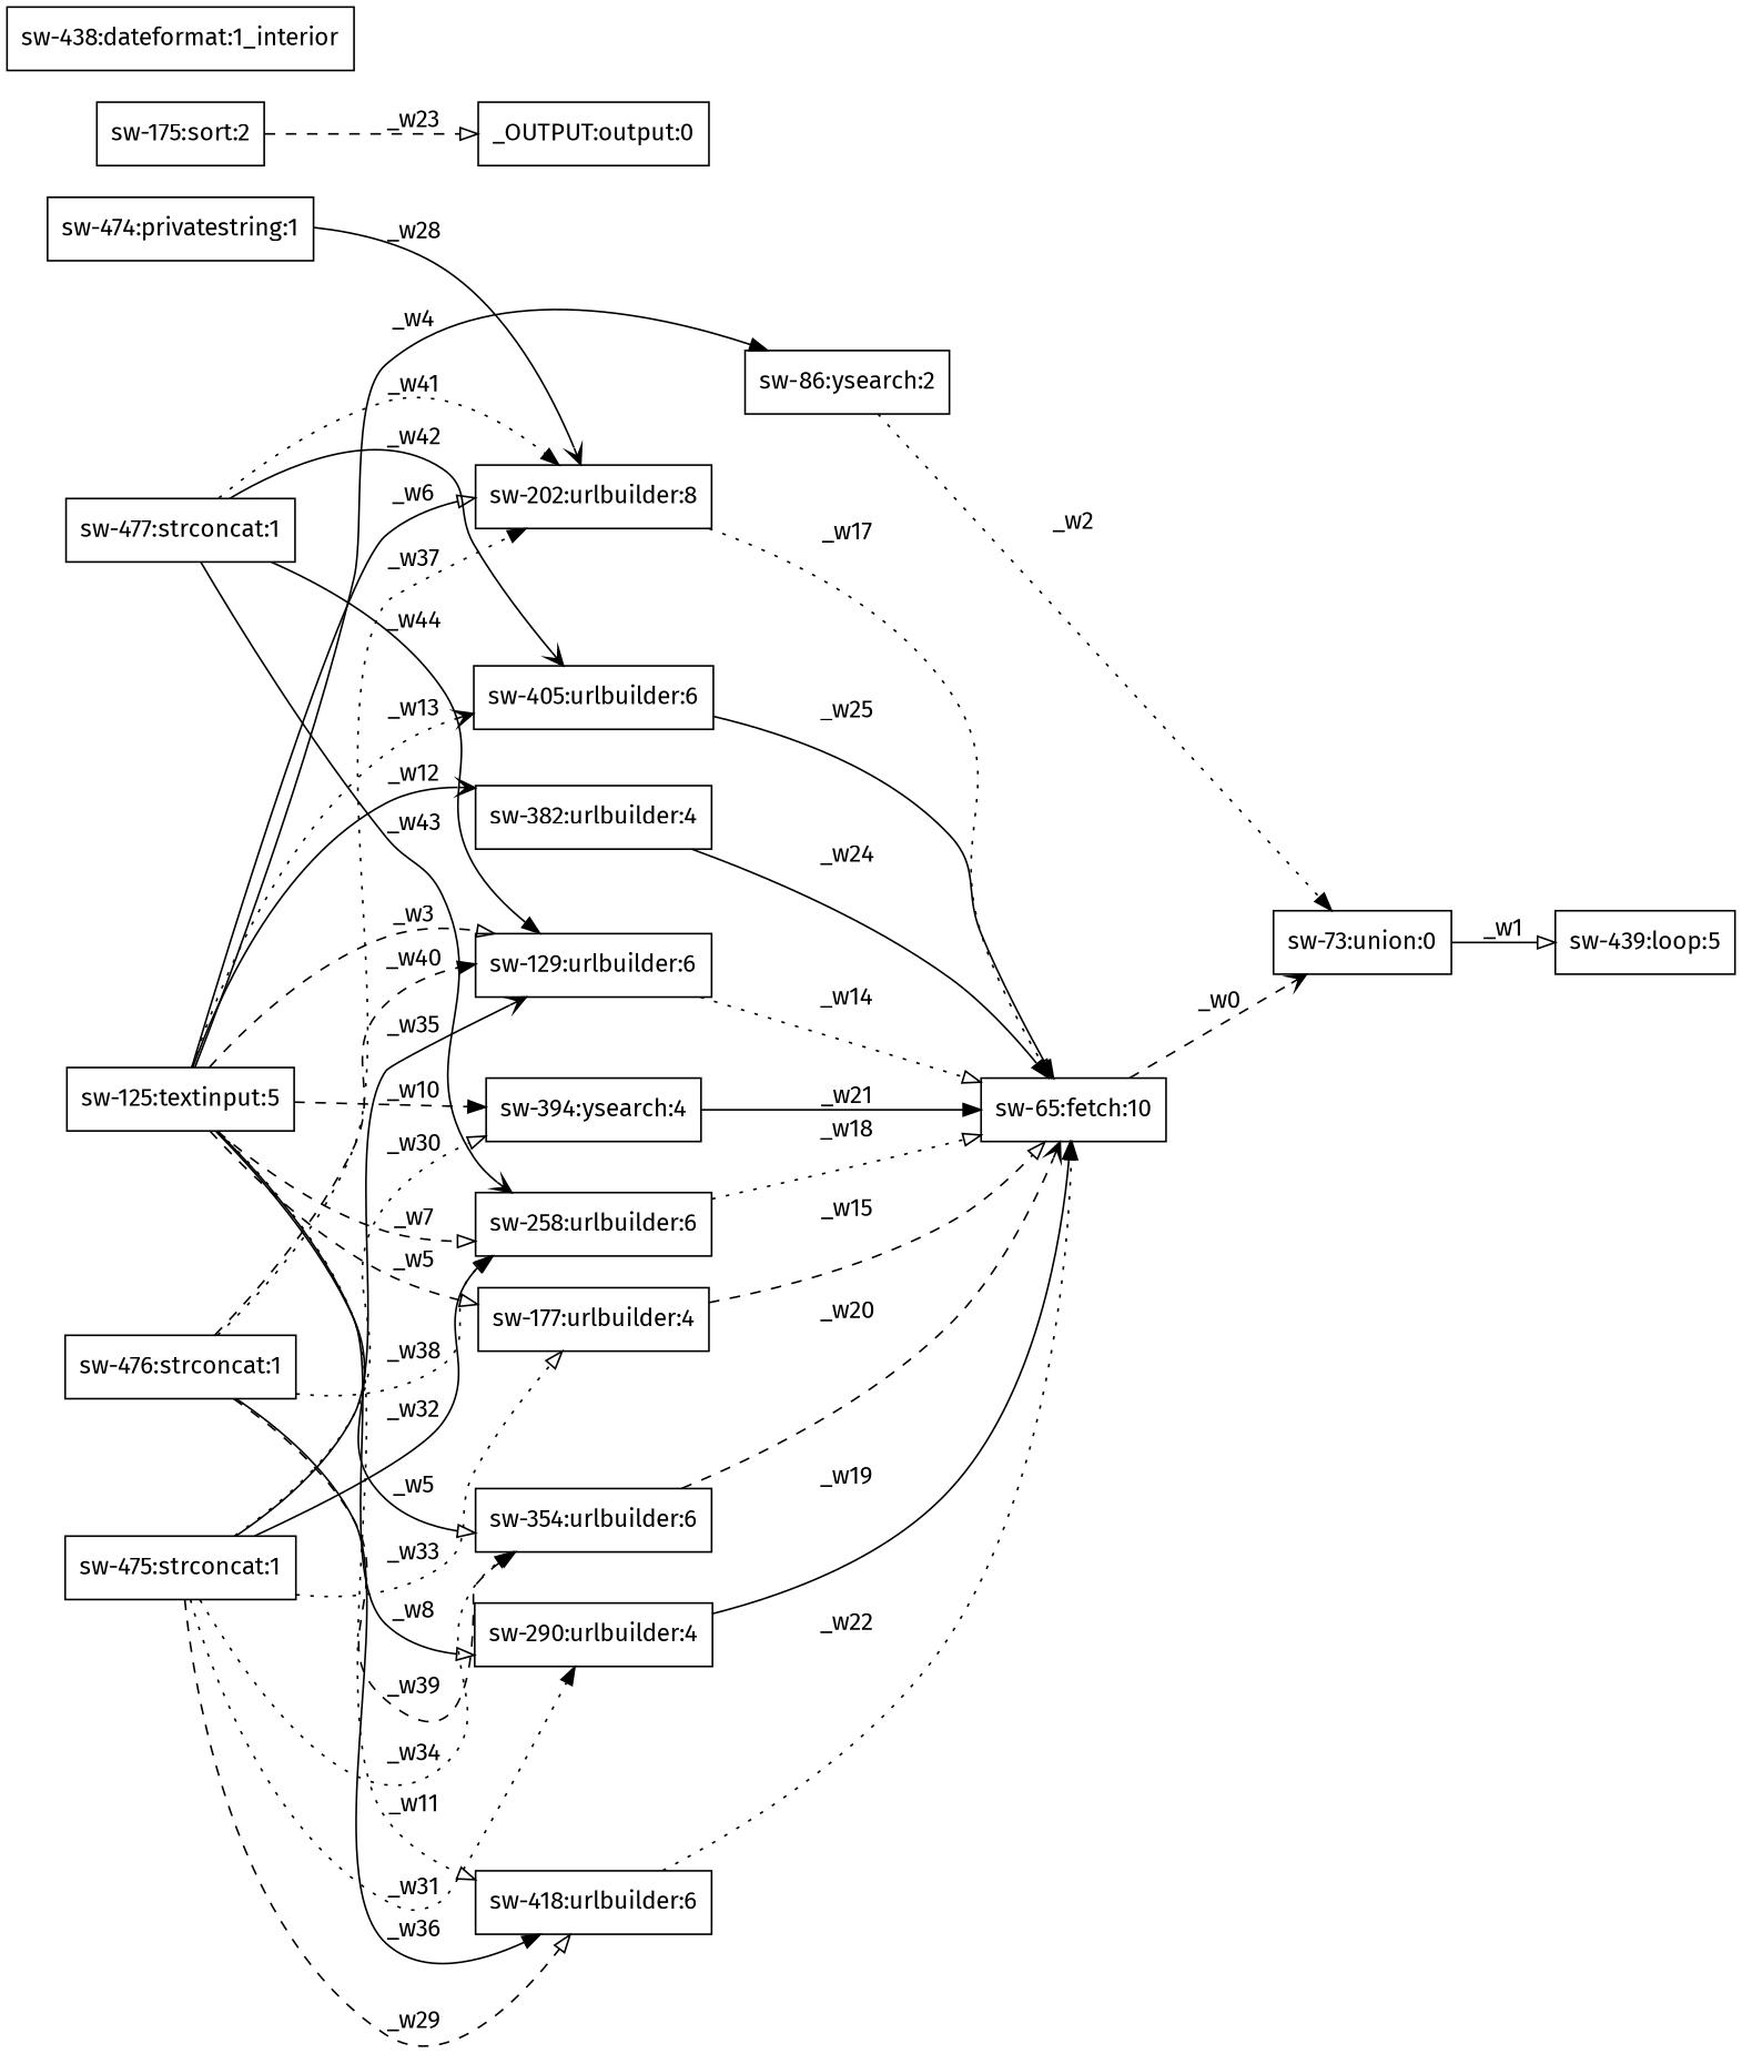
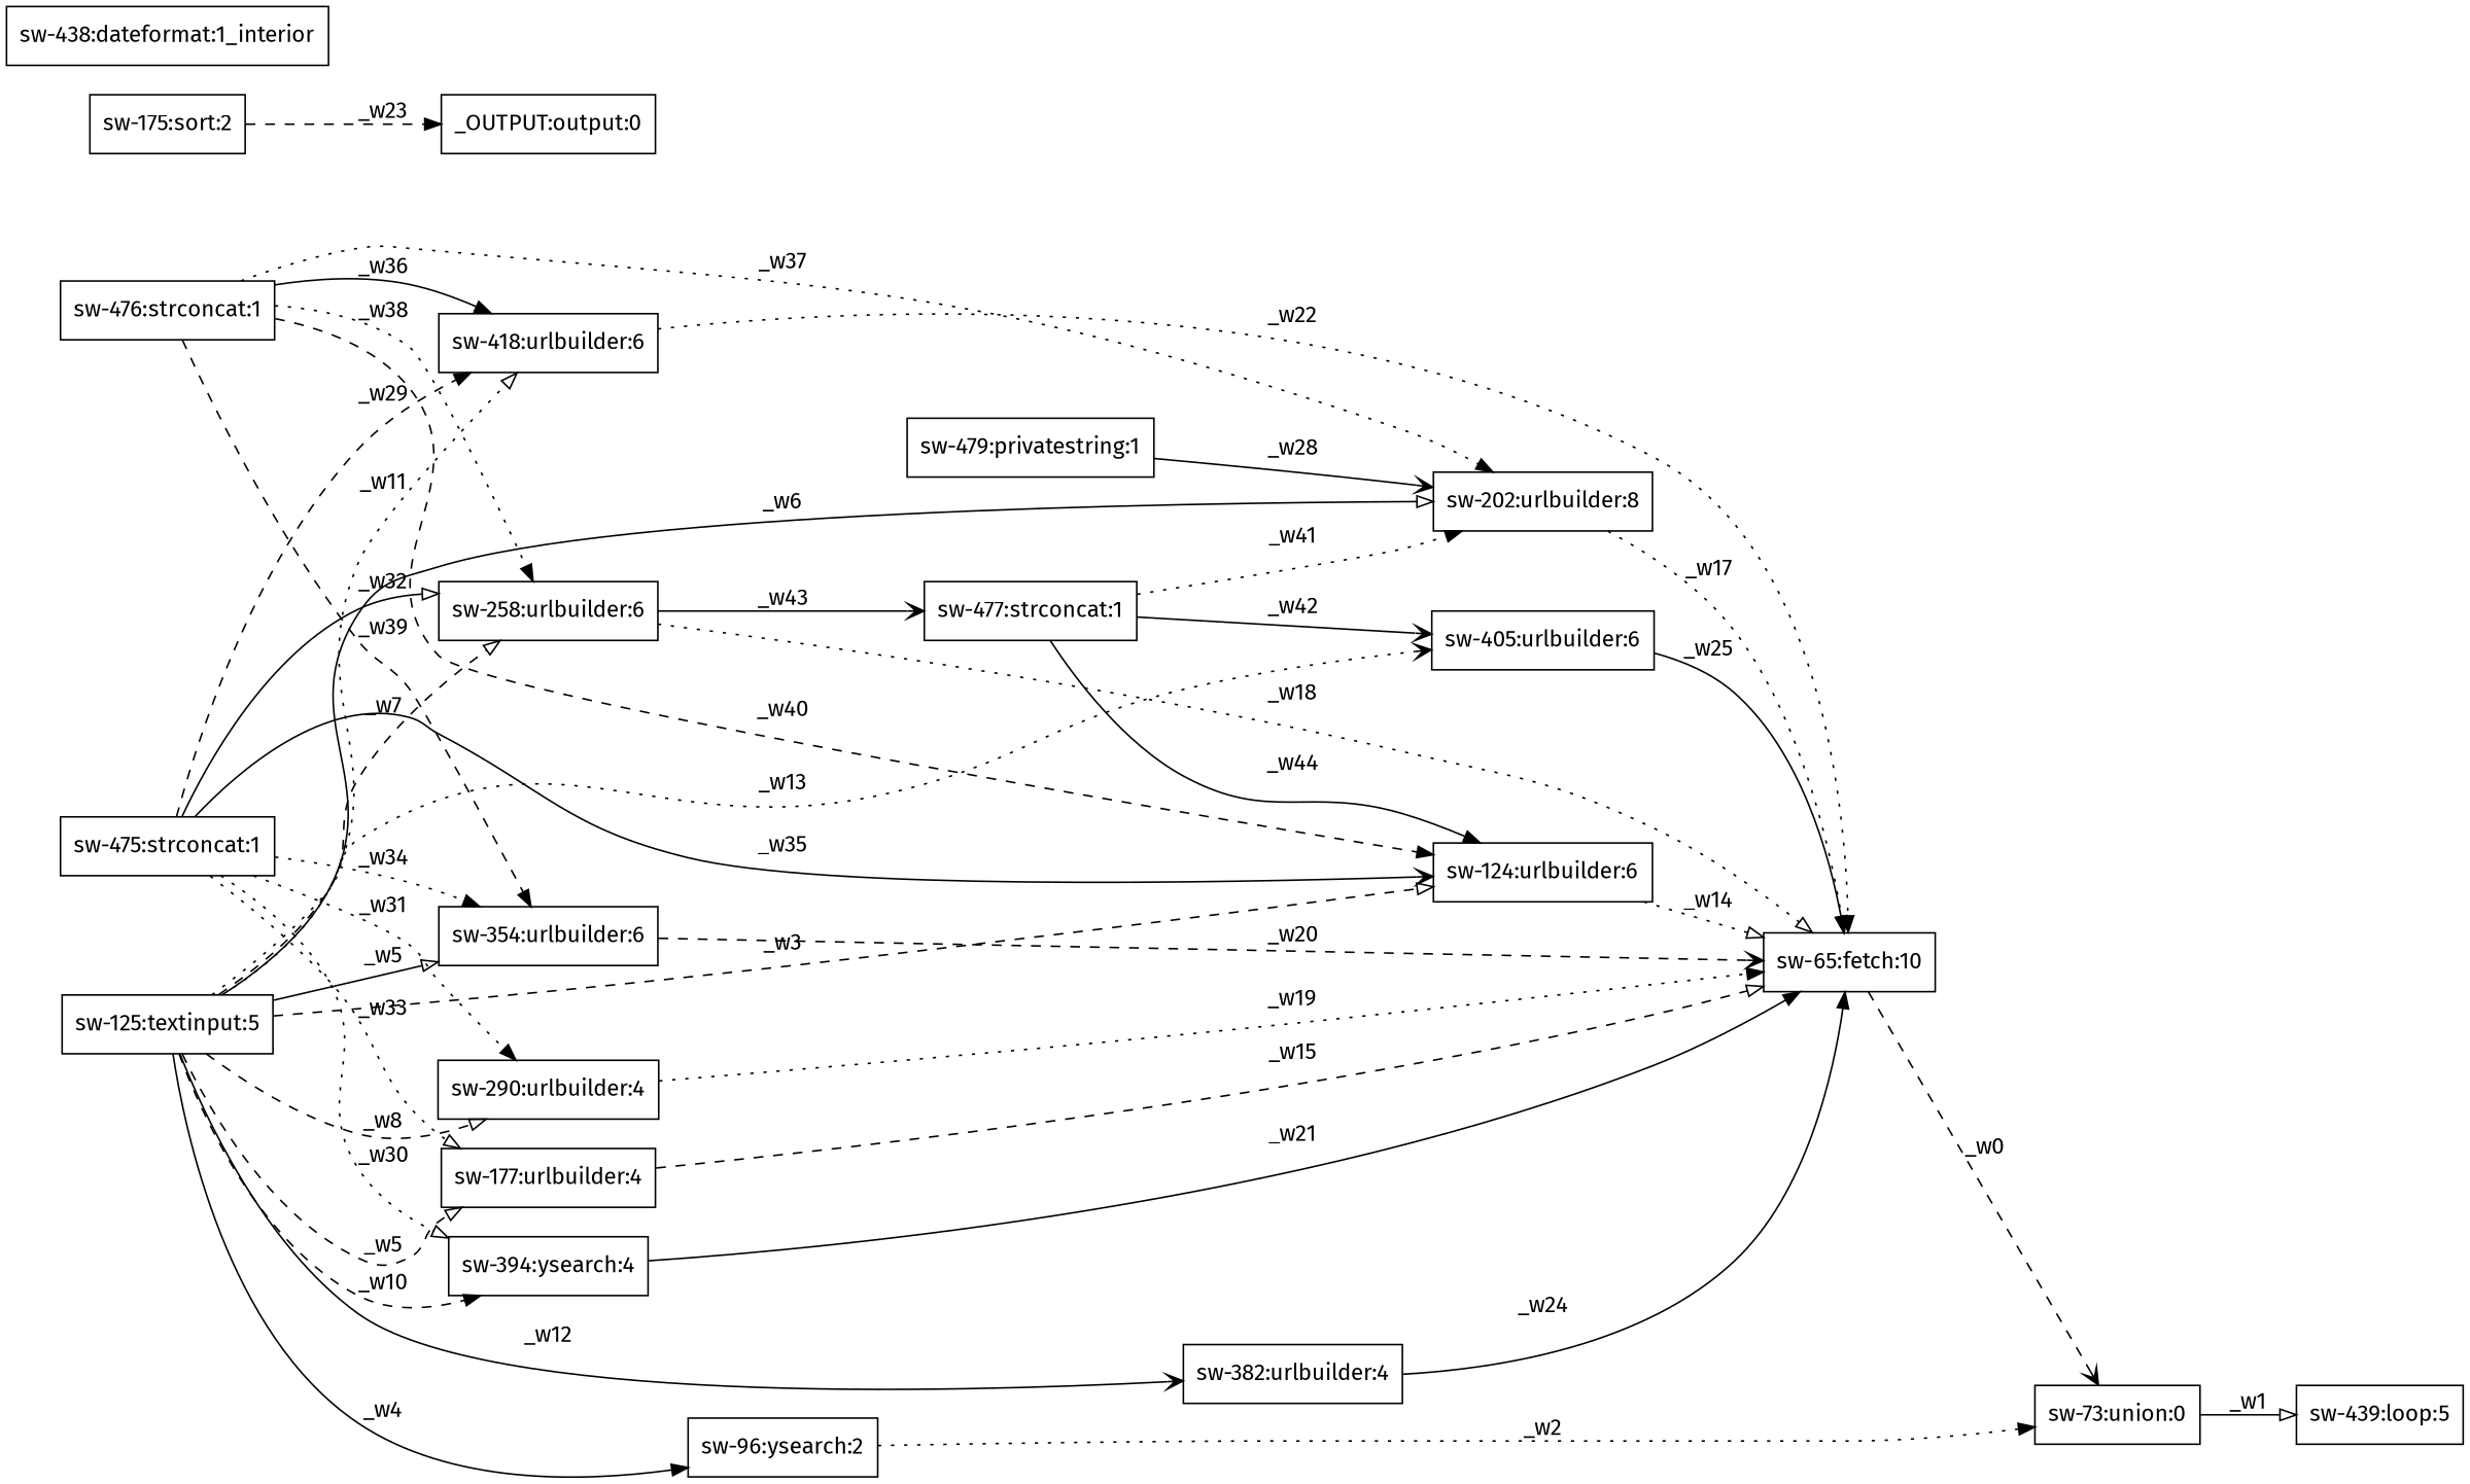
  digraph {
    fontname="Fira Sans"
    rankdir=LR
    node [fontname="Fira Sans" shape=box]
    edge [arrowhead=normal fontname="Fira Sans" style=solid]
-   n1 [label="sw-86:ysearch:2"]
+   n1 [label="sw-96:ysearch:2"]
    n2 [label="sw-73:union:0"]
    n3 [label="sw-439:loop:5"]
    n4 [label="sw-418:urlbuilder:6"]
    n5 [label="sw-65:fetch:10"]
    n6 [label="_OUTPUT:output:0"]
    n7 [label="sw-476:strconcat:1"]
    n8 [label="sw-202:urlbuilder:8"]
    n9 [label="sw-258:urlbuilder:6"]
    n10 [label="sw-354:urlbuilder:6"]
-   n11 [label="sw-129:urlbuilder:6"]
+   n11 [label="sw-124:urlbuilder:6"]
    n12 [label="sw-175:sort:2"]
    n13 [label="sw-475:strconcat:1"]
    n14 [label="sw-394:ysearch:4"]
    n15 [label="sw-290:urlbuilder:4"]
    n16 [label="sw-177:urlbuilder:4"]
    n17 [label="sw-438:dateformat:1_interior"]
    n18 [label="sw-382:urlbuilder:4"]
    n19 [label="sw-405:urlbuilder:6"]
    n20 [label="sw-125:textinput:5"]
    n21 [label="sw-477:strconcat:1"]
-   n22 [label="sw-474:privatestring:1"]
+   n22 [label="sw-479:privatestring:1"]
    n1 -> n2 [label=_w2 style=dotted]
    n2 -> n3 [arrowhead=onormal label=_w1]
    n4 -> n5 [label=_w22 style=dotted]
    n5 -> n2 [arrowhead=vee label=_w0 style=dashed]
    n7 -> n4 [label=_w36]
    n7 -> n8 [label=_w37 style=dotted]
    n7 -> n9 [label=_w38 style=dotted]
    n7 -> n10 [label=_w39 style=dashed]
    n7 -> n11 [label=_w40 style=dashed]
    n8 -> n5 [arrowhead=onormal label=_w17 style=dotted]
    n9 -> n5 [arrowhead=onormal label=_w18 style=dotted]
    n10 -> n5 [arrowhead=vee label=_w20 style=dashed]
    n11 -> n5 [arrowhead=onormal label=_w14 style=dotted]
-   n12 -> n6 [arrowhead=onormal label=_w23 style=dashed]
-   n13 -> n4 [arrowhead=onormal label=_w29 style=dashed]
+   n12 -> n6 [label=_w23 style=dashed]
+   n13 -> n4 [label=_w29 style=dashed]
    n13 -> n9 [arrowhead=onormal label=_w32]
    n13 -> n10 [label=_w34 style=dotted]
    n13 -> n11 [arrowhead=vee label=_w35]
    n13 -> n14 [arrowhead=onormal label=_w30 style=dotted]
    n13 -> n15 [label=_w31 style=dotted]
    n13 -> n16 [arrowhead=onormal label=_w33 style=dotted]
    n14 -> n5 [label=_w21]
-   n15 -> n5 [label=_w19]
+   n15 -> n5 [label=_w19 style=dotted]
    n16 -> n5 [arrowhead=onormal label=_w15 style=dashed]
    n18 -> n5 [label=_w24]
    n19 -> n5 [label=_w25]
    n20 -> n1 [label=_w4]
    n20 -> n4 [arrowhead=onormal label=_w11 style=dotted]
    n20 -> n8 [arrowhead=onormal label=_w6]
    n20 -> n9 [arrowhead=onormal label=_w7 style=dashed]
    n20 -> n10 [arrowhead=onormal label=_w5]
    n20 -> n11 [arrowhead=onormal label=_w3 style=dashed]
    n20 -> n14 [label=_w10 style=dashed]
-   n20 -> n15 [arrowhead=onormal label=_w8]
+   n20 -> n15 [arrowhead=onormal label=_w8 style=dashed]
    n20 -> n16 [arrowhead=onormal label=_w5 style=dashed]
    n20 -> n18 [arrowhead=vee label=_w12]
    n20 -> n19 [arrowhead=vee label=_w13 style=dotted]
    n21 -> n8 [label=_w41 style=dotted]
-   n21 -> n9 [arrowhead=vee label=_w43]
+   n9 -> n21 [arrowhead=vee label=_w43]
    n21 -> n11 [label=_w44]
    n21 -> n19 [arrowhead=vee label=_w42]
    n22 -> n8 [arrowhead=vee label=_w28]
  }
